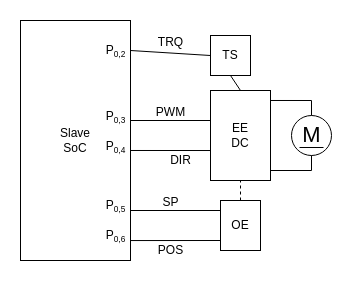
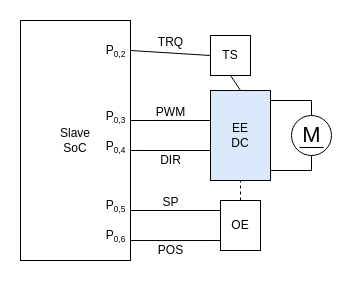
  <mxCell id="0" />
  <mxCell id="1" parent="0" />
  <mxCell id="2" value="Slave&lt;div&gt;SoC&lt;/div&gt;" style="rounded=0;whiteSpace=wrap;html=1;" parent="1" vertex="1"><mxGeometry x="20" y="20" width="110" height="240" as="geometry" /></mxCell>
  <mxCell id="3" value="P&lt;span style=&quot;font-size: 10px;&quot;&gt;&lt;sub&gt;0,2&lt;/sub&gt;&lt;/span&gt;" style="text;html=1;align=center;verticalAlign=middle;resizable=1;points=[];autosize=1;strokeColor=none;fillColor=none;" parent="1" vertex="1"><mxGeometry x="95" y="41.5" width="40" height="17" as="geometry" /></mxCell>
  <mxCell id="4" value="P&lt;span style=&quot;font-size: 10px;&quot;&gt;&lt;sub&gt;0,4&lt;/sub&gt;&lt;/span&gt;" style="text;html=1;align=center;verticalAlign=middle;resizable=1;points=[];autosize=1;strokeColor=none;fillColor=none;" parent="1" vertex="1"><mxGeometry x="95" y="130.5" width="40" height="30" as="geometry" /></mxCell>
  <mxCell id="5" value="M" style="dashed=0;outlineConnect=0;align=center;html=1;shape=mxgraph.pid.engines.electric_motor_(dc);fontSize=22;" parent="1" vertex="1"><mxGeometry x="291" y="115" width="40" height="40" as="geometry" /></mxCell>
- <mxCell id="6" value="EE&lt;div&gt;DC&lt;/div&gt;" style="whiteSpace=wrap;html=1;" parent="1" vertex="1"><mxGeometry x="210" y="90" width="60" height="90" as="geometry" /></mxCell>
+ <mxCell id="6" value="EE&lt;div&gt;DC&lt;/div&gt;" style="whiteSpace=wrap;html=1;fillColor=#dae8fc;" parent="1" vertex="1"><mxGeometry x="210" y="90" width="60" height="90" as="geometry" /></mxCell>
  <mxCell id="7" value="OE" style="rounded=0;whiteSpace=wrap;html=1;" parent="1" vertex="1"><mxGeometry x="220" y="200" width="40" height="50" as="geometry" /></mxCell>
  <mxCell id="8" value="" style="endArrow=none;html=1;rounded=0;exitX=0.5;exitY=1;exitDx=0;exitDy=0;exitPerimeter=0;entryX=1;entryY=0.889;entryDx=0;entryDy=0;entryPerimeter=0;" parent="1" source="5" target="6" edge="1"><mxGeometry width="50" height="50" relative="1" as="geometry"><mxPoint x="301" y="180" as="sourcePoint" /><mxPoint x="281" y="170" as="targetPoint" /><Array as="points"><mxPoint x="311" y="170" /></Array></mxGeometry></mxCell>
  <mxCell id="9" value="" style="endArrow=none;html=1;rounded=0;entryX=0.5;entryY=0;entryDx=0;entryDy=0;entryPerimeter=0;exitX=1;exitY=0.111;exitDx=0;exitDy=0;exitPerimeter=0;" parent="1" source="6" target="5" edge="1"><mxGeometry width="50" height="50" relative="1" as="geometry"><mxPoint x="281" y="100" as="sourcePoint" /><mxPoint x="341" y="120" as="targetPoint" /><Array as="points"><mxPoint x="311" y="100" /></Array></mxGeometry></mxCell>
  <mxCell id="10" value="" style="endArrow=none;html=1;rounded=0;entryX=0.5;entryY=1;entryDx=0;entryDy=0;dashed=1;" parent="1" source="7" target="6" edge="1"><mxGeometry width="50" height="50" relative="1" as="geometry"><mxPoint x="251" y="260" as="sourcePoint" /><mxPoint x="241" y="190" as="targetPoint" /></mxGeometry></mxCell>
  <mxCell id="11" value="" style="endArrow=none;html=1;rounded=0;" parent="1" edge="1"><mxGeometry width="50" height="50" relative="1" as="geometry"><mxPoint x="130" y="120" as="sourcePoint" /><mxPoint x="210" y="120" as="targetPoint" /></mxGeometry></mxCell>
  <mxCell id="12" value="" style="endArrow=none;html=1;rounded=0;entryX=0;entryY=0.667;entryDx=0;entryDy=0;entryPerimeter=0;exitX=1;exitY=0.239;exitDx=0;exitDy=0;exitPerimeter=0;" parent="1" target="6" edge="1"><mxGeometry width="50" height="50" relative="1" as="geometry"><mxPoint x="130" y="149.989" as="sourcePoint" /><mxPoint x="200" y="150" as="targetPoint" /></mxGeometry></mxCell>
  <mxCell id="13" value="PWM" style="text;html=1;align=center;verticalAlign=middle;resizable=0;points=[];autosize=1;strokeColor=none;fillColor=none;" parent="1" vertex="1"><mxGeometry x="145" y="97" width="50" height="30" as="geometry" /></mxCell>
- <mxCell id="14" value="DIR" style="text;html=1;align=center;verticalAlign=middle;resizable=0;points=[];autosize=1;strokeColor=none;fillColor=none;" parent="1" vertex="1"><mxGeometry x="160" y="145" width="40" height="30" as="geometry" /></mxCell>
+ <mxCell id="14" value="DIR" style="text;html=1;align=center;verticalAlign=middle;resizable=0;points=[];autosize=1;strokeColor=none;fillColor=none;" parent="1" vertex="1"><mxGeometry x="150" y="145" width="40" height="30" as="geometry" /></mxCell>
  <mxCell id="15" value="P&lt;span style=&quot;font-size: 10px;&quot;&gt;&lt;sub&gt;0,3&lt;/sub&gt;&lt;/span&gt;" style="text;html=1;align=center;verticalAlign=middle;resizable=1;points=[];autosize=1;strokeColor=none;fillColor=none;" parent="1" vertex="1"><mxGeometry x="95" y="100.5" width="40" height="30" as="geometry" /></mxCell>
  <mxCell id="16" value="" style="endArrow=none;html=1;rounded=0;exitX=1.04;exitY=0.484;exitDx=0;exitDy=0;exitPerimeter=0;entryX=0;entryY=0.2;entryDx=0;entryDy=0;entryPerimeter=0;" parent="1" target="7" edge="1"><mxGeometry width="50" height="50" relative="1" as="geometry"><mxPoint x="130" y="210.004" as="sourcePoint" /><mxPoint x="210" y="210" as="targetPoint" /></mxGeometry></mxCell>
  <mxCell id="17" value="" style="endArrow=none;html=1;rounded=0;entryX=0;entryY=0.6;entryDx=0;entryDy=0;entryPerimeter=0;exitX=1;exitY=0.558;exitDx=0;exitDy=0;exitPerimeter=0;" parent="1" edge="1"><mxGeometry width="50" height="50" relative="1" as="geometry"><mxPoint x="130" y="240.058" as="sourcePoint" /><mxPoint x="220" y="240" as="targetPoint" /></mxGeometry></mxCell>
  <mxCell id="18" value="POS" style="text;html=1;align=center;verticalAlign=middle;resizable=0;points=[];autosize=1;strokeColor=none;fillColor=none;" parent="1" vertex="1"><mxGeometry x="145" y="235" width="50" height="30" as="geometry" /></mxCell>
  <mxCell id="19" value="SP" style="text;html=1;align=center;verticalAlign=middle;resizable=0;points=[];autosize=1;strokeColor=none;fillColor=none;" parent="1" vertex="1"><mxGeometry x="150" y="187" width="40" height="30" as="geometry" /></mxCell>
  <mxCell id="20" value="P&lt;span style=&quot;font-size: 10px;&quot;&gt;&lt;sub&gt;0,5&lt;/sub&gt;&lt;/span&gt;" style="text;html=1;align=center;verticalAlign=middle;resizable=1;points=[];autosize=1;strokeColor=none;fillColor=none;" parent="1" vertex="1"><mxGeometry x="95" y="190" width="40" height="30" as="geometry" /></mxCell>
  <mxCell id="21" value="P&lt;span style=&quot;font-size: 10px;&quot;&gt;&lt;sub&gt;0,6&lt;/sub&gt;&lt;/span&gt;" style="text;html=1;align=center;verticalAlign=middle;resizable=1;points=[];autosize=1;strokeColor=none;fillColor=none;" parent="1" vertex="1"><mxGeometry x="95" y="220" width="40" height="30" as="geometry" /></mxCell>
  <mxCell id="22" value="TS" style="rounded=0;whiteSpace=wrap;html=1;" parent="1" vertex="1"><mxGeometry x="210" y="35" width="40" height="40" as="geometry" /></mxCell>
  <mxCell id="23" value="" style="endArrow=none;html=1;rounded=0;exitX=1;exitY=0.125;exitDx=0;exitDy=0;exitPerimeter=0;entryX=0;entryY=0.5;entryDx=0;entryDy=0;" parent="1" source="2" target="22" edge="1"><mxGeometry width="50" height="50" relative="1" as="geometry"><mxPoint x="150" y="50" as="sourcePoint" /><mxPoint x="210" y="50" as="targetPoint" /></mxGeometry></mxCell>
  <mxCell id="24" value="" style="endArrow=none;html=1;rounded=0;entryX=0.5;entryY=1;entryDx=0;entryDy=0;exitX=0.5;exitY=0;exitDx=0;exitDy=0;" parent="1" source="6" target="22" edge="1"><mxGeometry width="50" height="50" relative="1" as="geometry"><mxPoint x="150" y="100" as="sourcePoint" /><mxPoint x="200" y="50" as="targetPoint" /></mxGeometry></mxCell>
  <mxCell id="25" value="TRQ" style="text;html=1;align=center;verticalAlign=middle;resizable=0;points=[];autosize=1;strokeColor=none;fillColor=none;" parent="1" vertex="1"><mxGeometry x="145" y="27" width="50" height="30" as="geometry" /></mxCell>
